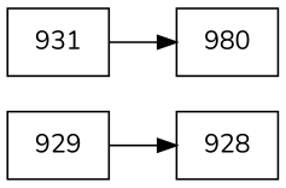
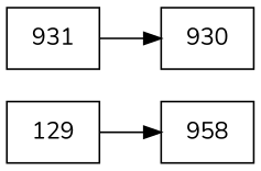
  digraph {
    concentrate=true
    fontname=Nunito
    rankdir=LR
    node [fontname=Nunito shape=record]
    edge [fontname=Nunito]
-   n1 [label=929]
-   n2 [label=928]
+   n1 [label=129]
+   n2 [label=958]
    n3 [label=931]
-   n4 [label=980]
+   n4 [label=930]
    n1 -> n2
    n3 -> n4
  }
